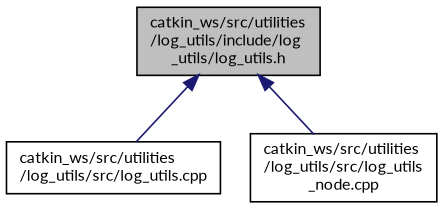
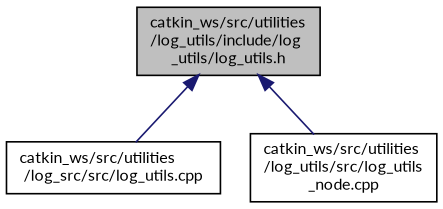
  digraph {
    fontname=Lato
    node [color=black fillcolor=white fontname=Lato fontsize=10 shape=record style=filled]
    edge [color=midnightblue dir=back fontname=Lato fontsize=10 labelfontname=Helvetica labelfontsize=10 style=solid]
    n1 [fillcolor=grey75 fontcolor=black height=0.2 label="catkin_ws/src/utilities\l/log_utils/include/log\l_utils/log_utils.h" width=0.4]
-   n2 [height=0.2 label="catkin_ws/src/utilities\l/log_utils/src/log_utils.cpp" width=0.4]
+   n2 [height=0.2 label="catkin_ws/src/utilities\l/log_src/src/log_utils.cpp" width=0.4]
    n3 [height=0.2 label="catkin_ws/src/utilities\l/log_utils/src/log_utils\l_node.cpp" width=0.4]
    n1 -> n2
    n1 -> n3
  }
